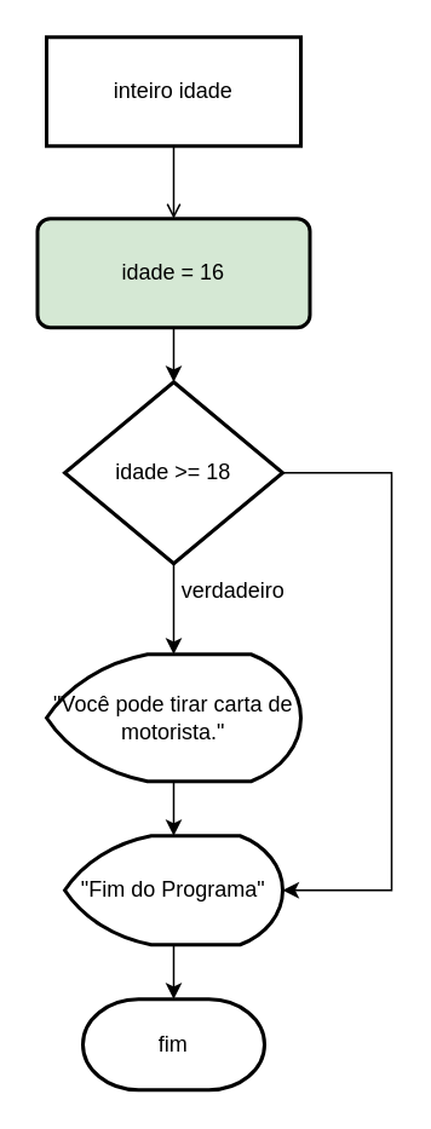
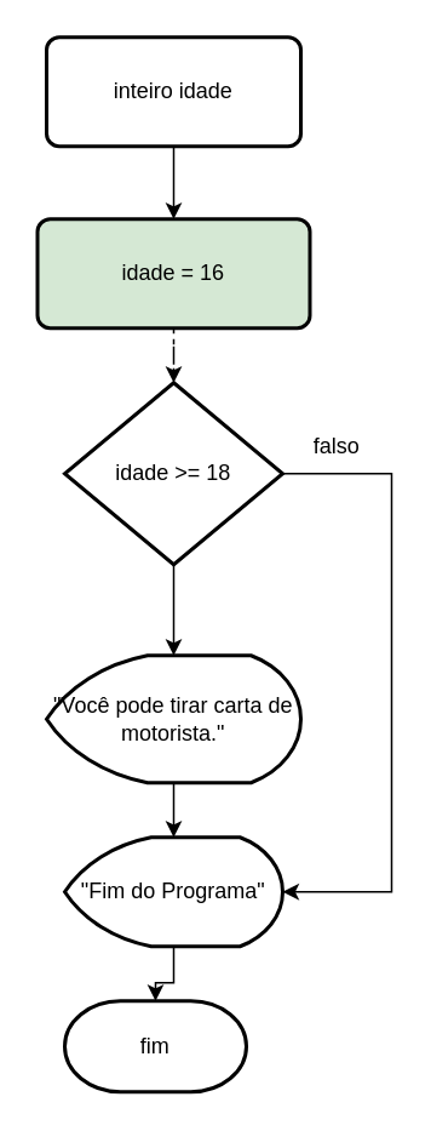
  <mxCell id="0" />
  <mxCell id="1" parent="0" />
- <mxCell id="2" value="" style="edgeStyle=orthogonalEdgeStyle;rounded=0;orthogonalLoop=1;jettySize=auto;html=1;endArrow=open;" edge="1" parent="1" source="3" target="4"><mxGeometry relative="1" as="geometry" /></mxCell>
- <mxCell id="3" value="inteiro idade" style="whiteSpace=wrap;html=1;absoluteArcSize=1;arcSize=14;strokeWidth=2;rounded=0;" vertex="1" parent="1"><mxGeometry x="25" y="20" width="140" height="60" as="geometry" /></mxCell>
+ <mxCell id="2" value="" style="edgeStyle=orthogonalEdgeStyle;rounded=0;orthogonalLoop=1;jettySize=auto;html=1;" edge="1" parent="1" source="3" target="4"><mxGeometry relative="1" as="geometry" /></mxCell>
+ <mxCell id="3" value="inteiro idade" style="rounded=1;whiteSpace=wrap;html=1;absoluteArcSize=1;arcSize=14;strokeWidth=2;" vertex="1" parent="1"><mxGeometry x="25" y="20" width="140" height="60" as="geometry" /></mxCell>
  <mxCell id="4" value="idade = 16" style="rounded=1;whiteSpace=wrap;html=1;absoluteArcSize=1;arcSize=14;strokeWidth=2;fillColor=#d5e8d4;" vertex="1" parent="1"><mxGeometry x="20" y="120" width="150" height="60" as="geometry" /></mxCell>
  <mxCell id="5" value="" style="edgeStyle=orthogonalEdgeStyle;rounded=0;orthogonalLoop=1;jettySize=auto;html=1;" edge="1" parent="1" source="6" target="9"><mxGeometry relative="1" as="geometry" /></mxCell>
  <mxCell id="6" value="idade &amp;gt;= 18" style="strokeWidth=2;html=1;shape=mxgraph.flowchart.decision;whiteSpace=wrap;" vertex="1" parent="1"><mxGeometry x="35" y="210" width="120" height="100" as="geometry" /></mxCell>
- <mxCell id="7" style="edgeStyle=orthogonalEdgeStyle;rounded=0;orthogonalLoop=1;jettySize=auto;html=1;entryX=0.5;entryY=0;entryDx=0;entryDy=0;entryPerimeter=0;" edge="1" parent="1" source="4" target="6"><mxGeometry relative="1" as="geometry" /></mxCell>
+ <mxCell id="7" style="edgeStyle=orthogonalEdgeStyle;rounded=0;orthogonalLoop=1;jettySize=auto;html=1;entryX=0.5;entryY=0;entryDx=0;entryDy=0;entryPerimeter=0;dashed=1;" edge="1" parent="1" source="4" target="6"><mxGeometry relative="1" as="geometry" /></mxCell>
  <mxCell id="8" value="" style="edgeStyle=orthogonalEdgeStyle;rounded=0;orthogonalLoop=1;jettySize=auto;html=1;" edge="1" parent="1" source="9" target="12"><mxGeometry relative="1" as="geometry" /></mxCell>
  <mxCell id="9" value="&quot;Você pode tirar carta de motorista.&quot;" style="strokeWidth=2;html=1;shape=mxgraph.flowchart.display;whiteSpace=wrap;" vertex="1" parent="1"><mxGeometry x="25" y="360" width="140" height="70" as="geometry" /></mxCell>
- <mxCell id="10" value="verdadeiro" style="text;html=1;whiteSpace=wrap;strokeColor=none;fillColor=none;align=center;verticalAlign=middle;rounded=0;" vertex="1" parent="1"><mxGeometry x="98" y="310" width="60" height="30" as="geometry" /></mxCell>
  <mxCell id="11" value="" style="edgeStyle=orthogonalEdgeStyle;rounded=0;orthogonalLoop=1;jettySize=auto;html=1;" edge="1" parent="1" source="12" target="13"><mxGeometry relative="1" as="geometry" /></mxCell>
  <mxCell id="12" value="&quot;Fim do Programa&quot;" style="strokeWidth=2;html=1;shape=mxgraph.flowchart.display;whiteSpace=wrap;" vertex="1" parent="1"><mxGeometry x="35" y="460" width="120" height="60" as="geometry" /></mxCell>
- <mxCell id="13" value="fim" style="strokeWidth=2;html=1;shape=mxgraph.flowchart.terminator;whiteSpace=wrap;" vertex="1" parent="1"><mxGeometry x="45" y="550" width="100" height="50" as="geometry" /></mxCell>
+ <mxCell id="13" value="fim" style="strokeWidth=2;html=1;shape=mxgraph.flowchart.terminator;whiteSpace=wrap;" vertex="1" parent="1"><mxGeometry x="35" y="550" width="100" height="50" as="geometry" /></mxCell>
  <mxCell id="14" style="edgeStyle=orthogonalEdgeStyle;rounded=0;orthogonalLoop=1;jettySize=auto;html=1;entryX=1;entryY=0.5;entryDx=0;entryDy=0;entryPerimeter=0;" edge="1" parent="1" source="6" target="12"><mxGeometry relative="1" as="geometry"><Array as="points"><mxPoint x="215" y="260" /><mxPoint x="215" y="490" /></Array></mxGeometry></mxCell>
+ <mxCell id="15" value="falso" style="text;html=1;whiteSpace=wrap;strokeColor=none;fillColor=none;align=center;verticalAlign=middle;rounded=0;" vertex="1" parent="1"><mxGeometry x="155" y="230" width="60" height="30" as="geometry" /></mxCell>
